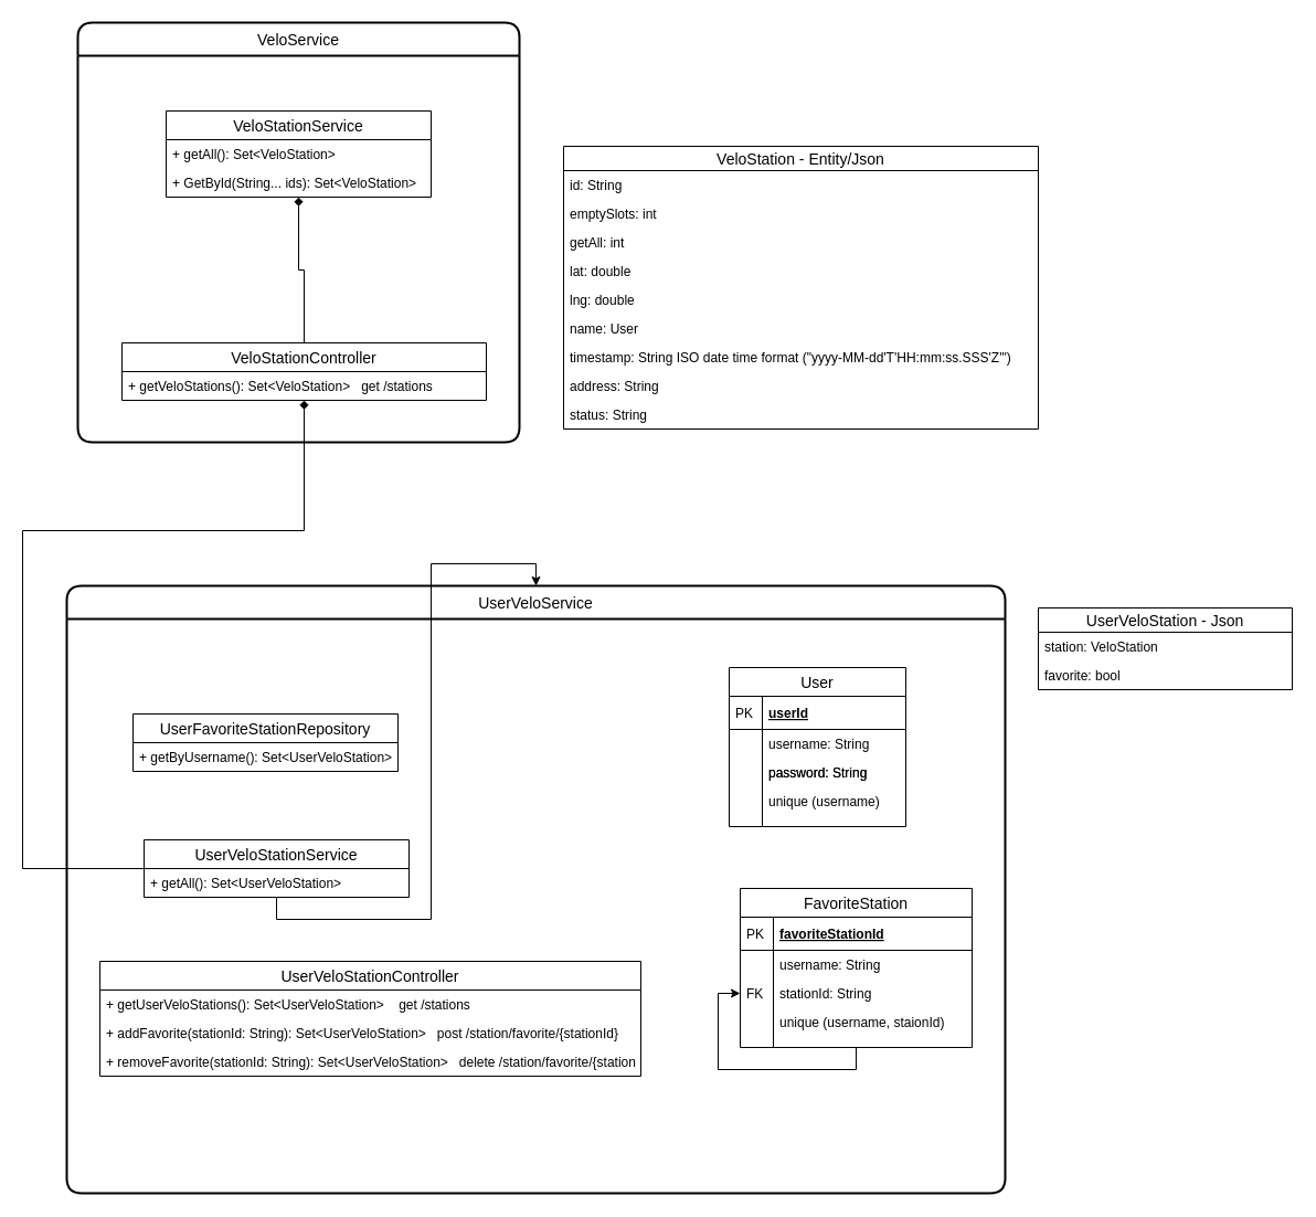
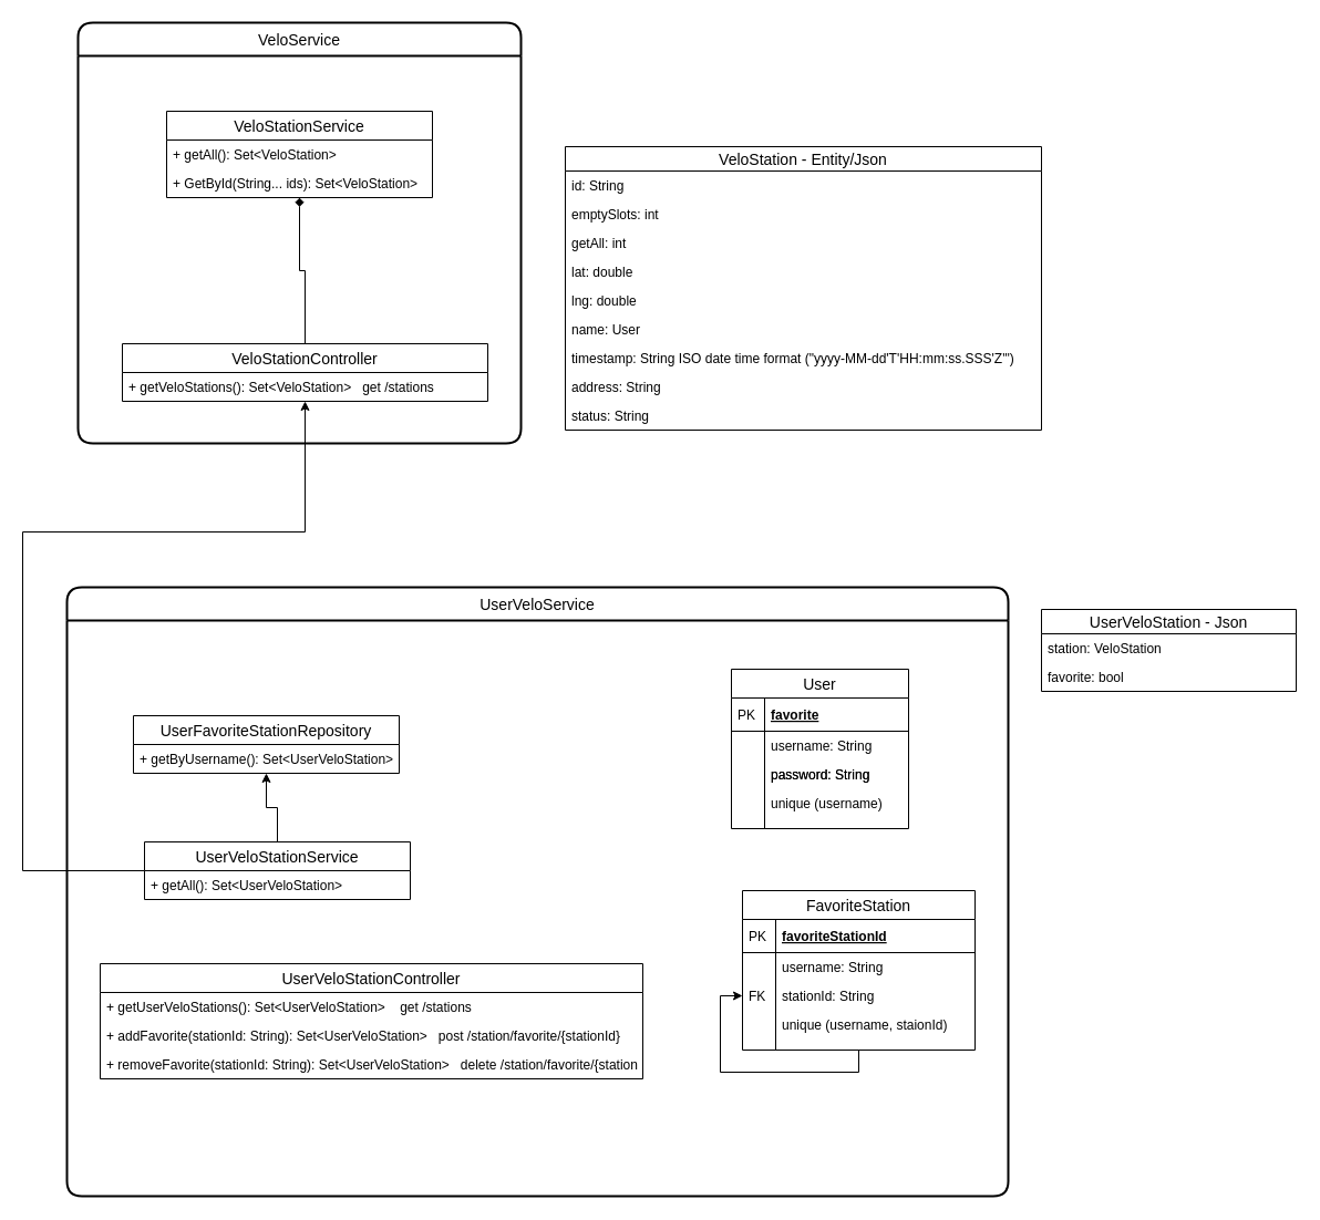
  <mxCell id="0" />
  <mxCell id="1" parent="0" />
  <mxCell id="2" value="VeloStationService" style="swimlane;fontStyle=0;childLayout=stackLayout;horizontal=1;startSize=26;horizontalStack=0;resizeParent=1;resizeParentMax=0;resizeLast=0;collapsible=1;marginBottom=0;align=center;fontSize=14;" vertex="1" parent="1"><mxGeometry x="150" y="100" width="240" height="78" as="geometry" /></mxCell>
  <mxCell id="3" value="+ getAll(): Set&lt;VeloStation&gt;" style="text;strokeColor=none;fillColor=none;spacingLeft=4;spacingRight=4;overflow=hidden;rotatable=0;points=[[0,0.5],[1,0.5]];portConstraint=eastwest;fontSize=12;" vertex="1" parent="2"><mxGeometry y="26" width="240" height="26" as="geometry" /></mxCell>
  <mxCell id="4" value="+ GetById(String... ids): Set&lt;VeloStation&gt;" style="text;strokeColor=none;fillColor=none;spacingLeft=4;spacingRight=4;overflow=hidden;rotatable=0;points=[[0,0.5],[1,0.5]];portConstraint=eastwest;fontSize=12;" vertex="1" parent="2"><mxGeometry y="52" width="240" height="26" as="geometry" /></mxCell>
  <mxCell id="5" style="edgeStyle=orthogonalEdgeStyle;rounded=0;orthogonalLoop=1;jettySize=auto;html=1;endArrow=diamond;" edge="1" parent="1" source="6" target="2"><mxGeometry relative="1" as="geometry" /></mxCell>
  <mxCell id="6" value="VeloStationController" style="swimlane;fontStyle=0;childLayout=stackLayout;horizontal=1;startSize=26;horizontalStack=0;resizeParent=1;resizeParentMax=0;resizeLast=0;collapsible=1;marginBottom=0;align=center;fontSize=14;" vertex="1" parent="1"><mxGeometry x="110" y="310" width="330" height="52" as="geometry" /></mxCell>
  <mxCell id="7" value="+ getVeloStations(): Set&lt;VeloStation&gt;   get /stations" style="text;strokeColor=none;fillColor=none;spacingLeft=4;spacingRight=4;overflow=hidden;rotatable=0;points=[[0,0.5],[1,0.5]];portConstraint=eastwest;fontSize=12;" vertex="1" parent="6"><mxGeometry y="26" width="330" height="26" as="geometry" /></mxCell>
  <mxCell id="8" value="VeloStation - Entity/Json" style="swimlane;fontStyle=0;childLayout=stackLayout;horizontal=1;startSize=22;horizontalStack=0;resizeParent=1;resizeParentMax=0;resizeLast=0;collapsible=1;marginBottom=0;align=center;fontSize=14;fillColor=#ffffff;" vertex="1" parent="1"><mxGeometry x="510" y="132" width="430" height="256" as="geometry" /></mxCell>
  <mxCell id="9" value="id: String" style="text;strokeColor=none;fillColor=none;spacingLeft=4;spacingRight=4;overflow=hidden;rotatable=0;points=[[0,0.5],[1,0.5]];portConstraint=eastwest;fontSize=12;" vertex="1" parent="8"><mxGeometry y="22" width="430" height="26" as="geometry" /></mxCell>
  <mxCell id="10" value="emptySlots: int" style="text;strokeColor=none;fillColor=none;spacingLeft=4;spacingRight=4;overflow=hidden;rotatable=0;points=[[0,0.5],[1,0.5]];portConstraint=eastwest;fontSize=12;" vertex="1" parent="8"><mxGeometry y="48" width="430" height="26" as="geometry" /></mxCell>
  <mxCell id="11" value="getAll: int" style="text;strokeColor=none;fillColor=none;spacingLeft=4;spacingRight=4;overflow=hidden;rotatable=0;points=[[0,0.5],[1,0.5]];portConstraint=eastwest;fontSize=12;" vertex="1" parent="8"><mxGeometry y="74" width="430" height="26" as="geometry" /></mxCell>
  <mxCell id="12" value="lat: double" style="text;strokeColor=none;fillColor=none;spacingLeft=4;spacingRight=4;overflow=hidden;rotatable=0;points=[[0,0.5],[1,0.5]];portConstraint=eastwest;fontSize=12;" vertex="1" parent="8"><mxGeometry y="100" width="430" height="26" as="geometry" /></mxCell>
  <mxCell id="13" value="lng: double" style="text;strokeColor=none;fillColor=none;spacingLeft=4;spacingRight=4;overflow=hidden;rotatable=0;points=[[0,0.5],[1,0.5]];portConstraint=eastwest;fontSize=12;" vertex="1" parent="8"><mxGeometry y="126" width="430" height="26" as="geometry" /></mxCell>
  <mxCell id="14" value="name: User" style="text;strokeColor=none;fillColor=none;spacingLeft=4;spacingRight=4;overflow=hidden;rotatable=0;points=[[0,0.5],[1,0.5]];portConstraint=eastwest;fontSize=12;" vertex="1" parent="8"><mxGeometry y="152" width="430" height="26" as="geometry" /></mxCell>
  <mxCell id="15" value="timestamp: String ISO date time format (&quot;yyyy-MM-dd'T'HH:mm:ss.SSS'Z'&quot;)" style="text;strokeColor=none;fillColor=none;spacingLeft=4;spacingRight=4;overflow=hidden;rotatable=0;points=[[0,0.5],[1,0.5]];portConstraint=eastwest;fontSize=12;" vertex="1" parent="8"><mxGeometry y="178" width="430" height="26" as="geometry" /></mxCell>
  <mxCell id="16" value="address: String" style="text;strokeColor=none;fillColor=none;spacingLeft=4;spacingRight=4;overflow=hidden;rotatable=0;points=[[0,0.5],[1,0.5]];portConstraint=eastwest;fontSize=12;" vertex="1" parent="8"><mxGeometry y="204" width="430" height="26" as="geometry" /></mxCell>
  <mxCell id="17" value="status: String" style="text;strokeColor=none;fillColor=none;spacingLeft=4;spacingRight=4;overflow=hidden;rotatable=0;points=[[0,0.5],[1,0.5]];portConstraint=eastwest;fontSize=12;" vertex="1" parent="8"><mxGeometry y="230" width="430" height="26" as="geometry" /></mxCell>
  <mxCell id="18" value="VeloService" style="swimlane;childLayout=stackLayout;horizontal=1;startSize=30;horizontalStack=0;rounded=1;fontSize=14;fontStyle=0;strokeWidth=2;resizeParent=0;resizeLast=1;shadow=0;dashed=0;align=center;fillColor=#ffffff;" vertex="1" parent="1"><mxGeometry x="70" y="20" width="400" height="380" as="geometry" /></mxCell>
  <mxCell id="19" value="UserVeloService" style="swimlane;childLayout=stackLayout;horizontal=1;startSize=30;horizontalStack=0;rounded=1;fontSize=14;fontStyle=0;strokeWidth=2;resizeParent=0;resizeLast=1;shadow=0;dashed=0;align=center;fillColor=#ffffff;" vertex="1" parent="1"><mxGeometry x="60" y="530" width="850" height="550" as="geometry" /></mxCell>
  <mxCell id="20" style="edgeStyle=orthogonalEdgeStyle;rounded=0;orthogonalLoop=1;jettySize=auto;html=1;" edge="1" parent="1" source="36" target="42"><mxGeometry relative="1" as="geometry" /></mxCell>
  <mxCell id="21" value="password: String" style="shape=partialRectangle;top=0;left=0;right=0;bottom=0;align=left;verticalAlign=top;fillColor=none;spacingLeft=34;spacingRight=4;overflow=hidden;rotatable=0;points=[[0,0.5],[1,0.5]];portConstraint=eastwest;dropTarget=0;fontSize=12;" vertex="1" parent="1"><mxGeometry x="660" y="686" width="160" height="26" as="geometry" /></mxCell>
  <mxCell id="22" value="" style="shape=partialRectangle;top=0;left=0;bottom=0;fillColor=none;align=left;verticalAlign=top;spacingLeft=4;spacingRight=4;overflow=hidden;rotatable=0;points=[];portConstraint=eastwest;part=1;fontSize=12;" vertex="1" connectable="0" parent="21"><mxGeometry width="30" height="26" as="geometry" /></mxCell>
  <mxCell id="23" value="UserVeloStationController" style="swimlane;fontStyle=0;childLayout=stackLayout;horizontal=1;startSize=26;horizontalStack=0;resizeParent=1;resizeParentMax=0;resizeLast=0;collapsible=1;marginBottom=0;align=center;fontSize=14;" vertex="1" parent="1"><mxGeometry x="90" y="870" width="490" height="104" as="geometry" /></mxCell>
  <mxCell id="24" value="+ getUserVeloStations(): Set&lt;UserVeloStation&gt;    get /stations" style="text;strokeColor=none;fillColor=none;spacingLeft=4;spacingRight=4;overflow=hidden;rotatable=0;points=[[0,0.5],[1,0.5]];portConstraint=eastwest;fontSize=12;" vertex="1" parent="23"><mxGeometry y="26" width="490" height="26" as="geometry" /></mxCell>
  <mxCell id="25" value="+ addFavorite(stationId: String): Set&lt;UserVeloStation&gt;   post /station/favorite/{stationId}" style="text;strokeColor=none;fillColor=none;spacingLeft=4;spacingRight=4;overflow=hidden;rotatable=0;points=[[0,0.5],[1,0.5]];portConstraint=eastwest;fontSize=12;" vertex="1" parent="23"><mxGeometry y="52" width="490" height="26" as="geometry" /></mxCell>
  <mxCell id="26" value="+ removeFavorite(stationId: String): Set&lt;UserVeloStation&gt;   delete /station/favorite/{stationId}" style="text;strokeColor=none;fillColor=none;spacingLeft=4;spacingRight=4;overflow=hidden;rotatable=0;points=[[0,0.5],[1,0.5]];portConstraint=eastwest;fontSize=12;" vertex="1" parent="23"><mxGeometry y="78" width="490" height="26" as="geometry" /></mxCell>
- <mxCell id="27" style="edgeStyle=orthogonalEdgeStyle;rounded=0;orthogonalLoop=1;jettySize=auto;html=1;" edge="1" parent="1" source="29" target="19"><mxGeometry relative="1" as="geometry" /></mxCell>
- <mxCell id="28" style="edgeStyle=orthogonalEdgeStyle;rounded=0;orthogonalLoop=1;jettySize=auto;html=1;endArrow=diamond;" edge="1" parent="1" source="29" target="6"><mxGeometry relative="1" as="geometry"><Array as="points"><mxPoint y="786" x="20" /><mxPoint y="480" x="20" /><mxPoint x="275" y="480" /></Array></mxGeometry></mxCell>
+ <mxCell id="27" style="edgeStyle=orthogonalEdgeStyle;rounded=0;orthogonalLoop=1;jettySize=auto;html=1;" edge="1" parent="1" source="29" target="31"><mxGeometry relative="1" as="geometry" /></mxCell>
+ <mxCell id="28" style="edgeStyle=orthogonalEdgeStyle;rounded=0;orthogonalLoop=1;jettySize=auto;html=1;" edge="1" parent="1" source="29" target="6"><mxGeometry relative="1" as="geometry"><Array as="points"><mxPoint y="786" x="20" /><mxPoint y="480" x="20" /><mxPoint x="275" y="480" /></Array></mxGeometry></mxCell>
  <mxCell id="29" value="UserVeloStationService" style="swimlane;fontStyle=0;childLayout=stackLayout;horizontal=1;startSize=26;horizontalStack=0;resizeParent=1;resizeParentMax=0;resizeLast=0;collapsible=1;marginBottom=0;align=center;fontSize=14;" vertex="1" parent="1"><mxGeometry x="130" y="760" width="240" height="52" as="geometry" /></mxCell>
  <mxCell id="30" value="+ getAll(): Set&lt;UserVeloStation&gt;" style="text;strokeColor=none;fillColor=none;spacingLeft=4;spacingRight=4;overflow=hidden;rotatable=0;points=[[0,0.5],[1,0.5]];portConstraint=eastwest;fontSize=12;" vertex="1" parent="29"><mxGeometry y="26" width="240" height="26" as="geometry" /></mxCell>
  <mxCell id="31" value="UserFavoriteStationRepository" style="swimlane;fontStyle=0;childLayout=stackLayout;horizontal=1;startSize=26;horizontalStack=0;resizeParent=1;resizeParentMax=0;resizeLast=0;collapsible=1;marginBottom=0;align=center;fontSize=14;" vertex="1" parent="1"><mxGeometry x="120" y="646" width="240" height="52" as="geometry" /></mxCell>
  <mxCell id="32" value="+ getByUsername(): Set&lt;UserVeloStation&gt;" style="text;strokeColor=none;fillColor=none;spacingLeft=4;spacingRight=4;overflow=hidden;rotatable=0;points=[[0,0.5],[1,0.5]];portConstraint=eastwest;fontSize=12;" vertex="1" parent="31"><mxGeometry y="26" width="240" height="26" as="geometry" /></mxCell>
  <mxCell id="33" value="UserVeloStation - Json" style="swimlane;fontStyle=0;childLayout=stackLayout;horizontal=1;startSize=22;horizontalStack=0;resizeParent=1;resizeParentMax=0;resizeLast=0;collapsible=1;marginBottom=0;align=center;fontSize=14;fillColor=#ffffff;" vertex="1" parent="1"><mxGeometry x="940" y="550" width="230" height="74" as="geometry" /></mxCell>
  <mxCell id="34" value="station: VeloStation" style="text;strokeColor=none;fillColor=none;spacingLeft=4;spacingRight=4;overflow=hidden;rotatable=0;points=[[0,0.5],[1,0.5]];portConstraint=eastwest;fontSize=12;" vertex="1" parent="33"><mxGeometry y="22" width="230" height="26" as="geometry" /></mxCell>
  <mxCell id="35" value="favorite: bool" style="text;strokeColor=none;fillColor=none;spacingLeft=4;spacingRight=4;overflow=hidden;rotatable=0;points=[[0,0.5],[1,0.5]];portConstraint=eastwest;fontSize=12;" vertex="1" parent="33"><mxGeometry y="48" width="230" height="26" as="geometry" /></mxCell>
  <mxCell id="36" value="FavoriteStation" style="swimlane;fontStyle=0;childLayout=stackLayout;horizontal=1;startSize=26;horizontalStack=0;resizeParent=1;resizeParentMax=0;resizeLast=0;collapsible=1;marginBottom=0;align=center;fontSize=14;fillColor=#ffffff;" vertex="1" parent="1"><mxGeometry x="670" y="804" width="210" height="144" as="geometry" /></mxCell>
  <mxCell id="37" value="favoriteStationId" style="shape=partialRectangle;top=0;left=0;right=0;bottom=1;align=left;verticalAlign=middle;fillColor=none;spacingLeft=34;spacingRight=4;overflow=hidden;rotatable=0;points=[[0,0.5],[1,0.5]];portConstraint=eastwest;dropTarget=0;fontStyle=5;fontSize=12;" vertex="1" parent="36"><mxGeometry y="26" width="210" height="30" as="geometry" /></mxCell>
  <mxCell id="38" value="PK" style="shape=partialRectangle;top=0;left=0;bottom=0;fillColor=none;align=left;verticalAlign=middle;spacingLeft=4;spacingRight=4;overflow=hidden;rotatable=0;points=[];portConstraint=eastwest;part=1;fontSize=12;" vertex="1" connectable="0" parent="37"><mxGeometry width="30" height="30" as="geometry" /></mxCell>
  <mxCell id="39" value="username: String" style="shape=partialRectangle;top=0;left=0;right=0;bottom=0;align=left;verticalAlign=top;fillColor=none;spacingLeft=34;spacingRight=4;overflow=hidden;rotatable=0;points=[[0,0.5],[1,0.5]];portConstraint=eastwest;dropTarget=0;fontSize=12;" vertex="1" parent="36"><mxGeometry y="56" width="210" height="26" as="geometry" /></mxCell>
  <mxCell id="40" value="" style="shape=partialRectangle;top=0;left=0;bottom=0;fillColor=none;align=left;verticalAlign=top;spacingLeft=4;spacingRight=4;overflow=hidden;rotatable=0;points=[];portConstraint=eastwest;part=1;fontSize=12;" vertex="1" connectable="0" parent="39"><mxGeometry width="30" height="26" as="geometry" /></mxCell>
  <mxCell id="41" value="stationId: String" style="shape=partialRectangle;top=0;left=0;right=0;bottom=0;align=left;verticalAlign=top;fillColor=none;spacingLeft=34;spacingRight=4;overflow=hidden;rotatable=0;points=[[0,0.5],[1,0.5]];portConstraint=eastwest;dropTarget=0;fontSize=12;" vertex="1" parent="36"><mxGeometry y="82" width="210" height="26" as="geometry" /></mxCell>
  <mxCell id="42" value="FK" style="shape=partialRectangle;top=0;left=0;bottom=0;fillColor=none;align=left;verticalAlign=top;spacingLeft=4;spacingRight=4;overflow=hidden;rotatable=0;points=[];portConstraint=eastwest;part=1;fontSize=12;" vertex="1" connectable="0" parent="41"><mxGeometry width="30" height="26" as="geometry" /></mxCell>
  <mxCell id="43" value="unique (username, staionId)" style="shape=partialRectangle;top=0;left=0;right=0;bottom=0;align=left;verticalAlign=top;fillColor=none;spacingLeft=34;spacingRight=4;overflow=hidden;rotatable=0;points=[[0,0.5],[1,0.5]];portConstraint=eastwest;dropTarget=0;fontSize=12;" vertex="1" parent="36"><mxGeometry y="108" width="210" height="26" as="geometry" /></mxCell>
  <mxCell id="44" value="" style="shape=partialRectangle;top=0;left=0;bottom=0;fillColor=none;align=left;verticalAlign=top;spacingLeft=4;spacingRight=4;overflow=hidden;rotatable=0;points=[];portConstraint=eastwest;part=1;fontSize=12;" vertex="1" connectable="0" parent="43"><mxGeometry width="30" height="26" as="geometry" /></mxCell>
  <mxCell id="45" value="" style="shape=partialRectangle;top=0;left=0;right=0;bottom=0;align=left;verticalAlign=top;fillColor=none;spacingLeft=34;spacingRight=4;overflow=hidden;rotatable=0;points=[[0,0.5],[1,0.5]];portConstraint=eastwest;dropTarget=0;fontSize=12;" vertex="1" parent="36"><mxGeometry y="134" width="210" height="10" as="geometry" /></mxCell>
  <mxCell id="46" value="" style="shape=partialRectangle;top=0;left=0;bottom=0;fillColor=none;align=left;verticalAlign=top;spacingLeft=4;spacingRight=4;overflow=hidden;rotatable=0;points=[];portConstraint=eastwest;part=1;fontSize=12;" vertex="1" connectable="0" parent="45"><mxGeometry width="30" height="10" as="geometry" /></mxCell>
  <mxCell id="47" value="User" style="swimlane;fontStyle=0;childLayout=stackLayout;horizontal=1;startSize=26;horizontalStack=0;resizeParent=1;resizeParentMax=0;resizeLast=0;collapsible=1;marginBottom=0;align=center;fontSize=14;fillColor=#ffffff;" vertex="1" parent="1"><mxGeometry x="660" y="604" width="160" height="144" as="geometry" /></mxCell>
- <mxCell id="48" value="userId" style="shape=partialRectangle;top=0;left=0;right=0;bottom=1;align=left;verticalAlign=middle;fillColor=none;spacingLeft=34;spacingRight=4;overflow=hidden;rotatable=0;points=[[0,0.5],[1,0.5]];portConstraint=eastwest;dropTarget=0;fontStyle=5;fontSize=12;" vertex="1" parent="47"><mxGeometry y="26" width="160" height="30" as="geometry" /></mxCell>
+ <mxCell id="48" value="favorite" style="shape=partialRectangle;top=0;left=0;right=0;bottom=1;align=left;verticalAlign=middle;fillColor=none;spacingLeft=34;spacingRight=4;overflow=hidden;rotatable=0;points=[[0,0.5],[1,0.5]];portConstraint=eastwest;dropTarget=0;fontStyle=5;fontSize=12;" vertex="1" parent="47"><mxGeometry y="26" width="160" height="30" as="geometry" /></mxCell>
  <mxCell id="49" value="PK" style="shape=partialRectangle;top=0;left=0;bottom=0;fillColor=none;align=left;verticalAlign=middle;spacingLeft=4;spacingRight=4;overflow=hidden;rotatable=0;points=[];portConstraint=eastwest;part=1;fontSize=12;" vertex="1" connectable="0" parent="48"><mxGeometry width="30" height="30" as="geometry" /></mxCell>
  <mxCell id="50" value="username: String" style="shape=partialRectangle;top=0;left=0;right=0;bottom=0;align=left;verticalAlign=top;fillColor=none;spacingLeft=34;spacingRight=4;overflow=hidden;rotatable=0;points=[[0,0.5],[1,0.5]];portConstraint=eastwest;dropTarget=0;fontSize=12;" vertex="1" parent="47"><mxGeometry y="56" width="160" height="26" as="geometry" /></mxCell>
  <mxCell id="51" value="" style="shape=partialRectangle;top=0;left=0;bottom=0;fillColor=none;align=left;verticalAlign=top;spacingLeft=4;spacingRight=4;overflow=hidden;rotatable=0;points=[];portConstraint=eastwest;part=1;fontSize=12;" vertex="1" connectable="0" parent="50"><mxGeometry width="30" height="26" as="geometry" /></mxCell>
  <mxCell id="52" value="password: String" style="shape=partialRectangle;top=0;left=0;right=0;bottom=0;align=left;verticalAlign=top;fillColor=none;spacingLeft=34;spacingRight=4;overflow=hidden;rotatable=0;points=[[0,0.5],[1,0.5]];portConstraint=eastwest;dropTarget=0;fontSize=12;" vertex="1" parent="47"><mxGeometry y="82" width="160" height="26" as="geometry" /></mxCell>
  <mxCell id="53" value="" style="shape=partialRectangle;top=0;left=0;bottom=0;fillColor=none;align=left;verticalAlign=top;spacingLeft=4;spacingRight=4;overflow=hidden;rotatable=0;points=[];portConstraint=eastwest;part=1;fontSize=12;" vertex="1" connectable="0" parent="52"><mxGeometry width="30" height="26" as="geometry" /></mxCell>
  <mxCell id="54" value="unique (username)" style="shape=partialRectangle;top=0;left=0;right=0;bottom=0;align=left;verticalAlign=top;fillColor=none;spacingLeft=34;spacingRight=4;overflow=hidden;rotatable=0;points=[[0,0.5],[1,0.5]];portConstraint=eastwest;dropTarget=0;fontSize=12;" vertex="1" parent="47"><mxGeometry y="108" width="160" height="26" as="geometry" /></mxCell>
  <mxCell id="55" value="" style="shape=partialRectangle;top=0;left=0;bottom=0;fillColor=none;align=left;verticalAlign=top;spacingLeft=4;spacingRight=4;overflow=hidden;rotatable=0;points=[];portConstraint=eastwest;part=1;fontSize=12;" vertex="1" connectable="0" parent="54"><mxGeometry width="30" height="26" as="geometry" /></mxCell>
  <mxCell id="56" value="" style="shape=partialRectangle;top=0;left=0;right=0;bottom=0;align=left;verticalAlign=top;fillColor=none;spacingLeft=34;spacingRight=4;overflow=hidden;rotatable=0;points=[[0,0.5],[1,0.5]];portConstraint=eastwest;dropTarget=0;fontSize=12;" vertex="1" parent="47"><mxGeometry y="134" width="160" height="10" as="geometry" /></mxCell>
  <mxCell id="57" value="" style="shape=partialRectangle;top=0;left=0;bottom=0;fillColor=none;align=left;verticalAlign=top;spacingLeft=4;spacingRight=4;overflow=hidden;rotatable=0;points=[];portConstraint=eastwest;part=1;fontSize=12;" vertex="1" connectable="0" parent="56"><mxGeometry width="30" height="10" as="geometry" /></mxCell>
